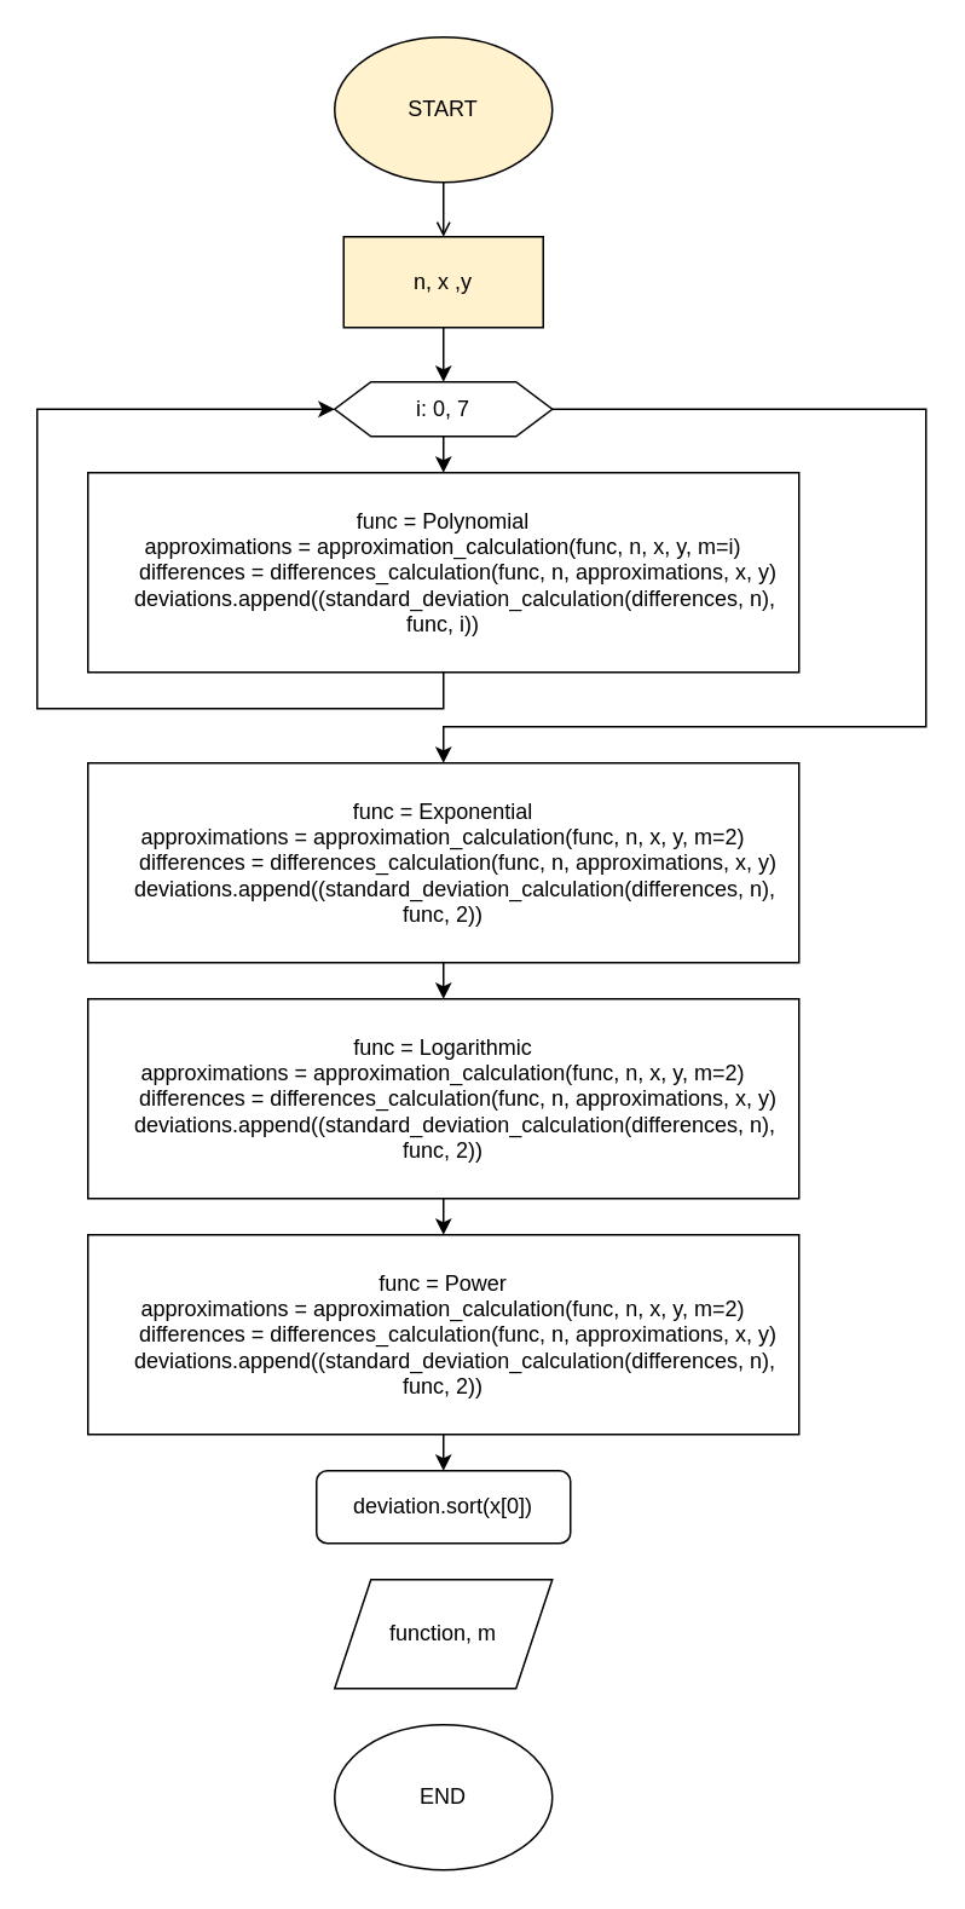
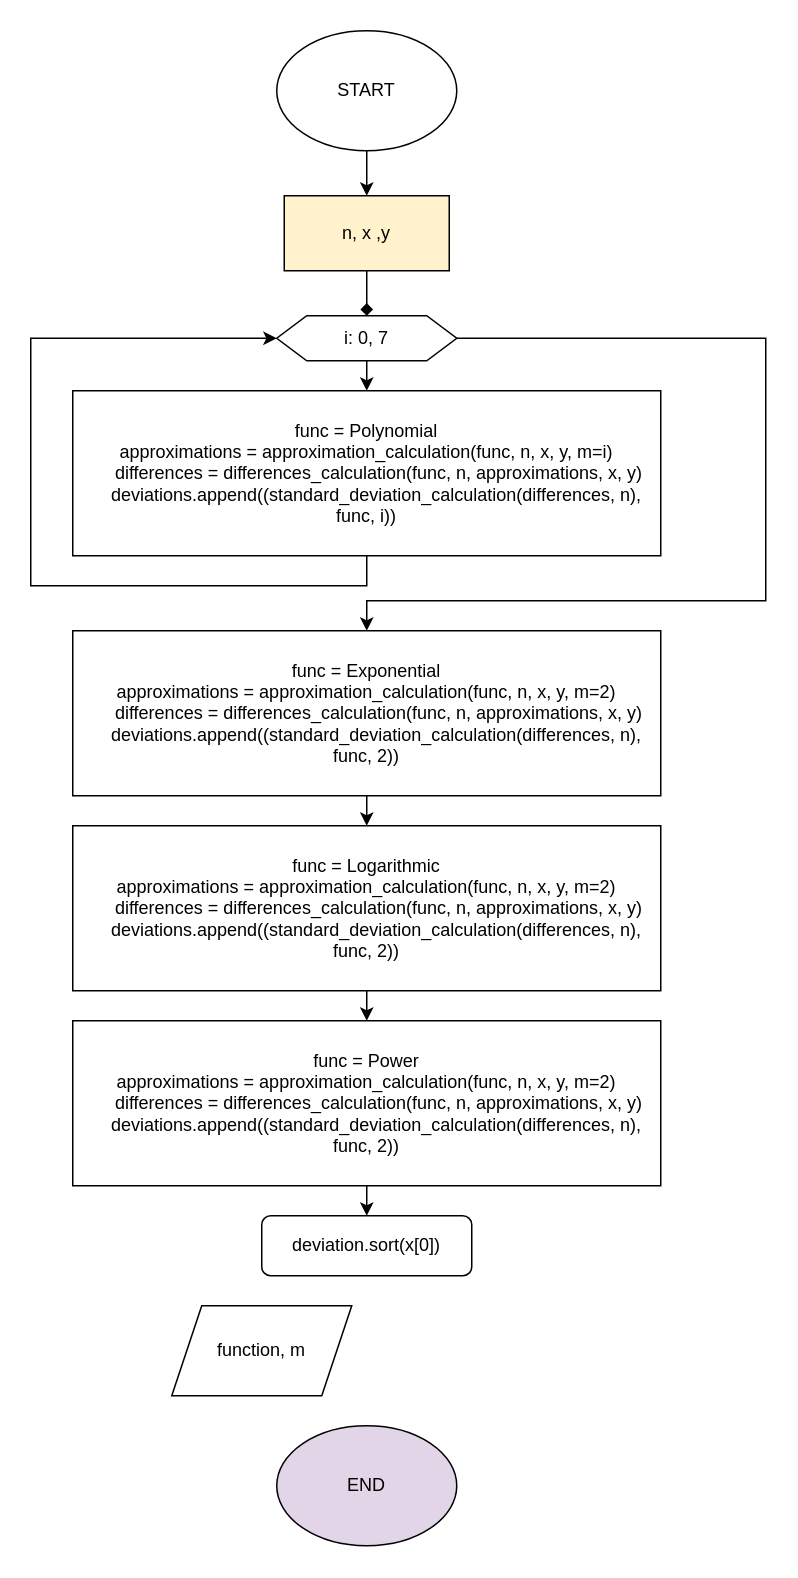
  <mxCell id="0" />
  <mxCell id="1" parent="0" />
- <mxCell id="2" style="edgeStyle=orthogonalEdgeStyle;rounded=0;orthogonalLoop=1;jettySize=auto;html=1;exitX=0.5;exitY=1;exitDx=0;exitDy=0;entryX=0.5;entryY=0;entryDx=0;entryDy=0;" parent="1" source="3" target="6" edge="1"><mxGeometry relative="1" as="geometry" /></mxCell>
+ <mxCell id="2" style="edgeStyle=orthogonalEdgeStyle;rounded=0;orthogonalLoop=1;jettySize=auto;html=1;exitX=0.5;exitY=1;exitDx=0;exitDy=0;entryX=0.5;entryY=0;entryDx=0;entryDy=0;endArrow=diamond;" parent="1" source="3" target="6" edge="1"><mxGeometry relative="1" as="geometry" /></mxCell>
  <mxCell id="3" value="n, x ,y" style="rounded=0;whiteSpace=wrap;html=1;fillColor=#fff2cc;" parent="1" vertex="1"><mxGeometry x="189" y="130" width="110" height="50" as="geometry" /></mxCell>
  <mxCell id="4" style="edgeStyle=orthogonalEdgeStyle;rounded=0;orthogonalLoop=1;jettySize=auto;html=1;exitX=0.5;exitY=1;exitDx=0;exitDy=0;entryX=0.5;entryY=0;entryDx=0;entryDy=0;" parent="1" source="6" target="8" edge="1"><mxGeometry relative="1" as="geometry" /></mxCell>
  <mxCell id="5" style="edgeStyle=orthogonalEdgeStyle;rounded=0;orthogonalLoop=1;jettySize=auto;html=1;exitX=1;exitY=0.5;exitDx=0;exitDy=0;entryX=0.5;entryY=0;entryDx=0;entryDy=0;" edge="1" parent="1" source="6" target="10"><mxGeometry relative="1" as="geometry"><Array as="points"><mxPoint x="510" y="225" /><mxPoint x="510" y="400" /><mxPoint x="244" y="400" /></Array></mxGeometry></mxCell>
  <mxCell id="6" value="i: 0, 7" style="shape=hexagon;perimeter=hexagonPerimeter2;whiteSpace=wrap;html=1;fixedSize=1;" parent="1" vertex="1"><mxGeometry x="184" y="210" width="120" height="30" as="geometry" /></mxCell>
  <mxCell id="7" style="edgeStyle=orthogonalEdgeStyle;rounded=0;orthogonalLoop=1;jettySize=auto;html=1;exitX=0.5;exitY=1;exitDx=0;exitDy=0;entryX=0;entryY=0.5;entryDx=0;entryDy=0;" parent="1" source="8" target="6" edge="1"><mxGeometry relative="1" as="geometry"><Array as="points"><mxPoint x="244" y="390" /><mxPoint x="20" y="390" /><mxPoint x="20" y="225" /></Array></mxGeometry></mxCell>
  <mxCell id="8" value="func = Polynomial&lt;br&gt;approximations =&amp;nbsp;approximation_calculation(func, n, x, y, m=i)&lt;br&gt;&lt;div&gt;&amp;nbsp; &amp;nbsp; &amp;nbsp; &amp;nbsp; differences = differences_calculation(func, n, approximations, x, y)&lt;span style=&quot;background-color: initial;&quot;&gt;&amp;nbsp; &amp;nbsp; &amp;nbsp; &amp;nbsp; deviations.append((standard_deviation_calculation(differences, n), func, i))&lt;/span&gt;&lt;/div&gt;" style="rounded=0;whiteSpace=wrap;html=1;" parent="1" vertex="1"><mxGeometry x="48" y="260" width="392" height="110" as="geometry" /></mxCell>
  <mxCell id="9" style="edgeStyle=orthogonalEdgeStyle;rounded=0;orthogonalLoop=1;jettySize=auto;html=1;exitX=0.5;exitY=1;exitDx=0;exitDy=0;entryX=0.5;entryY=0;entryDx=0;entryDy=0;" edge="1" parent="1" source="10" target="12"><mxGeometry relative="1" as="geometry" /></mxCell>
  <mxCell id="10" value="func = Exponential&lt;br&gt;approximations =&amp;nbsp;approximation_calculation(func, n, x, y, m=2)&lt;br&gt;&lt;div&gt;&amp;nbsp; &amp;nbsp; &amp;nbsp; &amp;nbsp; differences = differences_calculation(func, n, approximations, x, y)&lt;span style=&quot;background-color: initial;&quot;&gt;&amp;nbsp; &amp;nbsp; &amp;nbsp; &amp;nbsp; deviations.append((standard_deviation_calculation(differences, n), func, 2))&lt;/span&gt;&lt;/div&gt;" style="rounded=0;whiteSpace=wrap;html=1;" vertex="1" parent="1"><mxGeometry x="48" y="420" width="392" height="110" as="geometry" /></mxCell>
  <mxCell id="11" style="edgeStyle=orthogonalEdgeStyle;rounded=0;orthogonalLoop=1;jettySize=auto;html=1;exitX=0.5;exitY=1;exitDx=0;exitDy=0;entryX=0.5;entryY=0;entryDx=0;entryDy=0;" edge="1" parent="1" source="12" target="14"><mxGeometry relative="1" as="geometry" /></mxCell>
  <mxCell id="12" value="func = Logarithmic&lt;br&gt;approximations =&amp;nbsp;approximation_calculation(func, n, x, y, m=2)&lt;br&gt;&lt;div&gt;&amp;nbsp; &amp;nbsp; &amp;nbsp; &amp;nbsp; differences = differences_calculation(func, n, approximations, x, y)&lt;span style=&quot;background-color: initial;&quot;&gt;&amp;nbsp; &amp;nbsp; &amp;nbsp; &amp;nbsp; deviations.append((standard_deviation_calculation(differences, n), func, 2))&lt;/span&gt;&lt;/div&gt;" style="rounded=0;whiteSpace=wrap;html=1;" vertex="1" parent="1"><mxGeometry x="48" y="550" width="392" height="110" as="geometry" /></mxCell>
  <mxCell id="13" style="edgeStyle=orthogonalEdgeStyle;rounded=0;orthogonalLoop=1;jettySize=auto;html=1;exitX=0.5;exitY=1;exitDx=0;exitDy=0;entryX=0.5;entryY=0;entryDx=0;entryDy=0;" edge="1" parent="1" source="14" target="15"><mxGeometry relative="1" as="geometry" /></mxCell>
  <mxCell id="14" value="func = Power&lt;br&gt;approximations =&amp;nbsp;approximation_calculation(func, n, x, y, m=2)&lt;br&gt;&lt;div&gt;&amp;nbsp; &amp;nbsp; &amp;nbsp; &amp;nbsp; differences = differences_calculation(func, n, approximations, x, y)&lt;span style=&quot;background-color: initial;&quot;&gt;&amp;nbsp; &amp;nbsp; &amp;nbsp; &amp;nbsp; deviations.append((standard_deviation_calculation(differences, n), func, 2))&lt;/span&gt;&lt;/div&gt;" style="rounded=0;whiteSpace=wrap;html=1;" vertex="1" parent="1"><mxGeometry x="48" y="680" width="392" height="110" as="geometry" /></mxCell>
  <mxCell id="15" value="deviation.sort(x[0])" style="whiteSpace=wrap;html=1;rounded=1;" vertex="1" parent="1"><mxGeometry x="174" y="810" width="140" height="40" as="geometry" /></mxCell>
- <mxCell id="16" value="function, m" style="shape=parallelogram;perimeter=parallelogramPerimeter;whiteSpace=wrap;html=1;fixedSize=1;" vertex="1" parent="1"><mxGeometry x="184" y="870" width="120" height="60" as="geometry" /></mxCell>
- <mxCell id="17" value="END" style="ellipse;whiteSpace=wrap;html=1;" vertex="1" parent="1"><mxGeometry x="184" y="950" width="120" height="80" as="geometry" /></mxCell>
- <mxCell id="18" style="edgeStyle=orthogonalEdgeStyle;rounded=0;orthogonalLoop=1;jettySize=auto;html=1;exitX=0.5;exitY=1;exitDx=0;exitDy=0;entryX=0.5;entryY=0;entryDx=0;entryDy=0;endArrow=open;" edge="1" parent="1" source="19" target="3"><mxGeometry relative="1" as="geometry" /></mxCell>
- <mxCell id="19" value="START" style="ellipse;whiteSpace=wrap;html=1;fillColor=#fff2cc;" vertex="1" parent="1"><mxGeometry x="184" y="20" width="120" height="80" as="geometry" /></mxCell>
+ <mxCell id="16" value="function, m" style="shape=parallelogram;perimeter=parallelogramPerimeter;whiteSpace=wrap;html=1;fixedSize=1;" vertex="1" parent="1"><mxGeometry x="114" y="870" width="120" height="60" as="geometry" /></mxCell>
+ <mxCell id="17" value="END" style="ellipse;whiteSpace=wrap;html=1;fillColor=#e1d5e7;" vertex="1" parent="1"><mxGeometry x="184" y="950" width="120" height="80" as="geometry" /></mxCell>
+ <mxCell id="18" style="edgeStyle=orthogonalEdgeStyle;rounded=0;orthogonalLoop=1;jettySize=auto;html=1;exitX=0.5;exitY=1;exitDx=0;exitDy=0;entryX=0.5;entryY=0;entryDx=0;entryDy=0;" edge="1" parent="1" source="19" target="3"><mxGeometry relative="1" as="geometry" /></mxCell>
+ <mxCell id="19" value="START" style="ellipse;whiteSpace=wrap;html=1;" vertex="1" parent="1"><mxGeometry x="184" y="20" width="120" height="80" as="geometry" /></mxCell>
